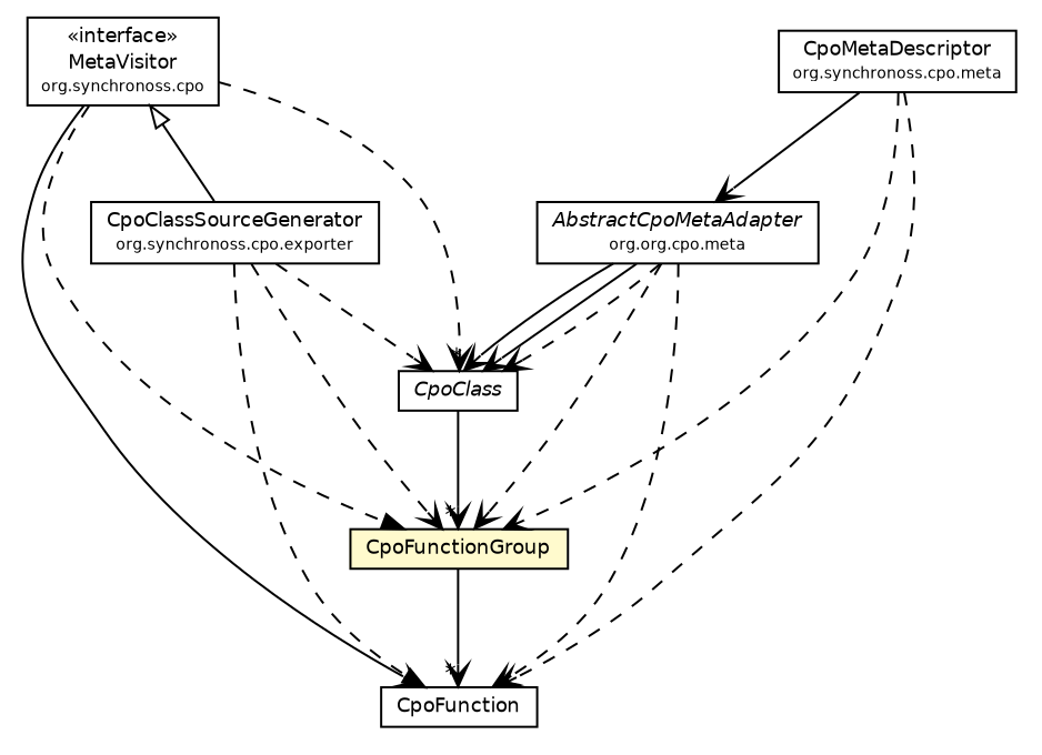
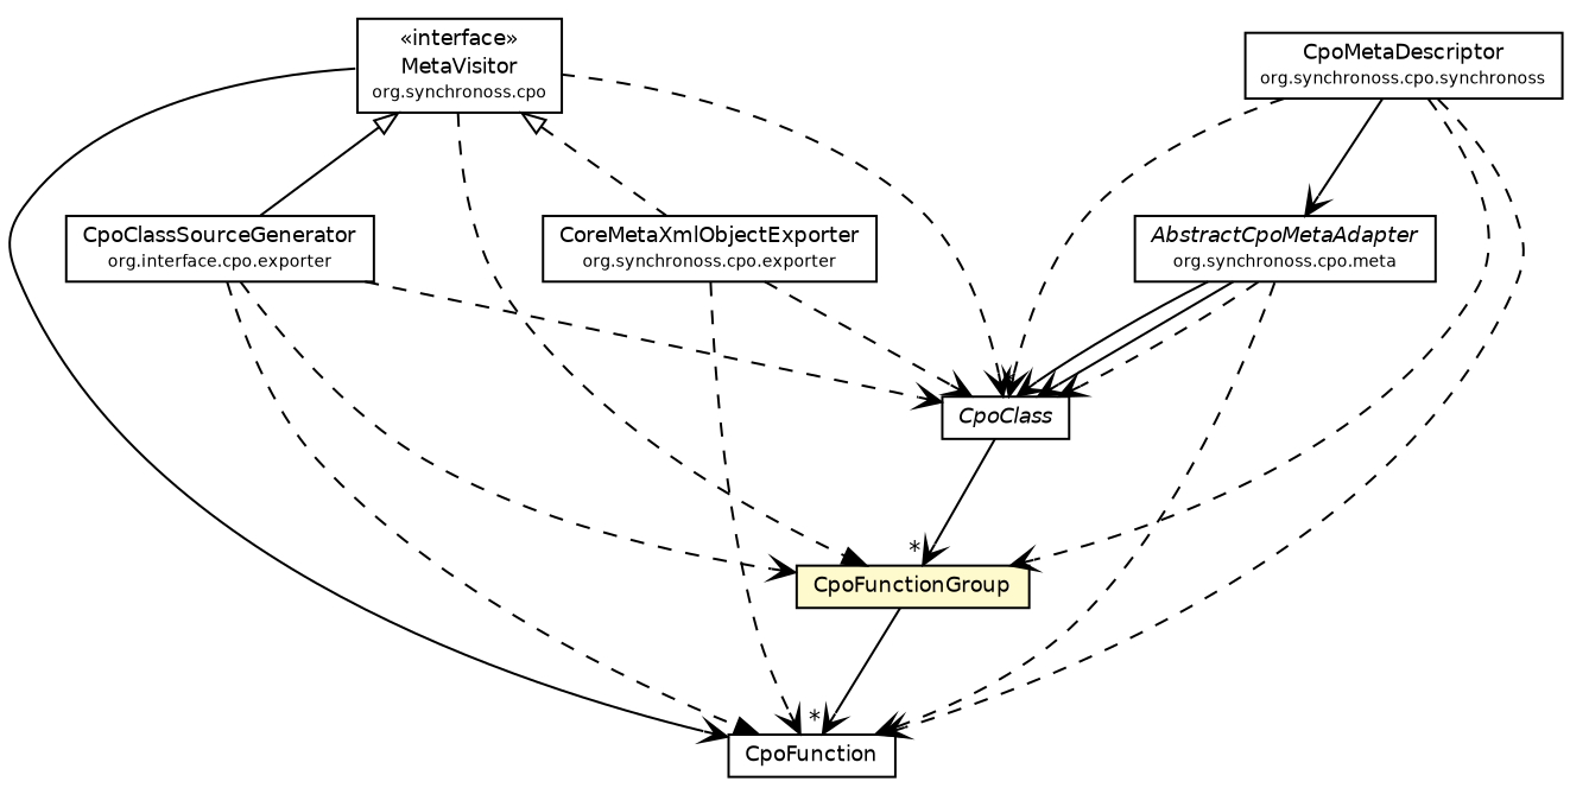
  digraph {
    node [fontcolor=black fontname=Helvetica fontsize=9.0 shape=plaintext]
    edge [fontname=Helvetica fontsize=10.0 headport=p labelfontname=Helvetica labelfontsize=10 style=dashed tailport=p arrowhead=open color=black fontcolor=black]
    n1 [label=<<table border="0" cellborder="1" cellspacing="0" cellpadding="2" port="p" href="../../MetaVisitor.html"> 		<tr><td><table border="0" cellspacing="0" cellpadding="1"> 			<tr><td> &laquo;interface&raquo; </td></tr> 			<tr><td> MetaVisitor </td></tr> 			<tr><td><font point-size="7.0"> org.synchronoss.cpo </font></td></tr> 		</table></td></tr> 		</table>>]
-   n2 [label=<<table border="0" cellborder="1" cellspacing="0" cellpadding="2" port="p" href="../../exporter/CpoClassSourceGenerator.html"> 		<tr><td><table border="0" cellspacing="0" cellpadding="1"> 			<tr><td> CpoClassSourceGenerator </td></tr> 			<tr><td><font point-size="7.0"> org.synchronoss.cpo.exporter </font></td></tr> 		</table></td></tr> 		</table>>]
+   n2 [label=<<table border="0" cellborder="1" cellspacing="0" cellpadding="2" port="p" href="../../exporter/CpoClassSourceGenerator.html"> 		<tr><td><table border="0" cellspacing="0" cellpadding="1"> 			<tr><td> CpoClassSourceGenerator </td></tr> 			<tr><td><font point-size="7.0"> org.interface.cpo.exporter </font></td></tr> 		</table></td></tr> 		</table>>]
+   n3 [label=<<table border="0" cellborder="1" cellspacing="0" cellpadding="2" port="p" href="../../exporter/CoreMetaXmlObjectExporter.html"> 		<tr><td><table border="0" cellspacing="0" cellpadding="1"> 			<tr><td> CoreMetaXmlObjectExporter </td></tr> 			<tr><td><font point-size="7.0"> org.synchronoss.cpo.exporter </font></td></tr> 		</table></td></tr> 		</table>>]
    n4 [label=<<table border="0" cellborder="1" cellspacing="0" cellpadding="2" port="p" bgcolor="lemonChiffon" href="./CpoFunctionGroup.html"> 		<tr><td><table border="0" cellspacing="0" cellpadding="1"> 			<tr><td> CpoFunctionGroup </td></tr> 		</table></td></tr> 		</table>>]
    n5 [label=<<table border="0" cellborder="1" cellspacing="0" cellpadding="2" port="p" href="./CpoClass.html"> 		<tr><td><table border="0" cellspacing="0" cellpadding="1"> 			<tr><td><font face="Helvetica-Oblique"> CpoClass </font></td></tr> 		</table></td></tr> 		</table>>]
    n6 [label=<<table border="0" cellborder="1" cellspacing="0" cellpadding="2" port="p" href="./CpoFunction.html"> 		<tr><td><table border="0" cellspacing="0" cellpadding="1"> 			<tr><td> CpoFunction </td></tr> 		</table></td></tr> 		</table>>]
-   n7 [label=<<table border="0" cellborder="1" cellspacing="0" cellpadding="2" port="p" href="../CpoMetaDescriptor.html"> 		<tr><td><table border="0" cellspacing="0" cellpadding="1"> 			<tr><td> CpoMetaDescriptor </td></tr> 			<tr><td><font point-size="7.0"> org.synchronoss.cpo.meta </font></td></tr> 		</table></td></tr> 		</table>>]
-   n8 [label=<<table border="0" cellborder="1" cellspacing="0" cellpadding="2" port="p" href="../AbstractCpoMetaAdapter.html"> 		<tr><td><table border="0" cellspacing="0" cellpadding="1"> 			<tr><td><font face="Helvetica-Oblique"> AbstractCpoMetaAdapter </font></td></tr> 			<tr><td><font point-size="7.0"> org.org.cpo.meta </font></td></tr> 		</table></td></tr> 		</table>>]
+   n7 [label=<<table border="0" cellborder="1" cellspacing="0" cellpadding="2" port="p" href="../CpoMetaDescriptor.html"> 		<tr><td><table border="0" cellspacing="0" cellpadding="1"> 			<tr><td> CpoMetaDescriptor </td></tr> 			<tr><td><font point-size="7.0"> org.synchronoss.cpo.synchronoss </font></td></tr> 		</table></td></tr> 		</table>>]
+   n8 [label=<<table border="0" cellborder="1" cellspacing="0" cellpadding="2" port="p" href="../AbstractCpoMetaAdapter.html"> 		<tr><td><table border="0" cellspacing="0" cellpadding="1"> 			<tr><td><font face="Helvetica-Oblique"> AbstractCpoMetaAdapter </font></td></tr> 			<tr><td><font point-size="7.0"> org.synchronoss.cpo.meta </font></td></tr> 		</table></td></tr> 		</table>>]
    n1 -> n2 [arrowtail=empty dir=back fontsize=10 style=solid arrowhead="" color="" fontcolor=""]
+   n1 -> n3 [arrowtail=empty dir=back fontsize=10 arrowhead="" color="" fontcolor=""]
    n1 -> n4 [arrowhead=normal]
    n1 -> n5
    n1 -> n6 [style=solid]
    n2 -> n4
    n2 -> n5
    n2 -> n6 [arrowhead=normal]
+   n3 -> n5
+   n3 -> n6
    n4 -> n6 [headlabel="*" style=""]
    n5 -> n4 [headlabel="*" style=""]
    n7 -> n4
+   n7 -> n5
    n7 -> n6
    n7 -> n8 [style=""]
-   n8 -> n4
    n8 -> n5 [headlabel="*" style=""]
    n8 -> n5 [style=""]
    n8 -> n5
    n8 -> n6
  }
